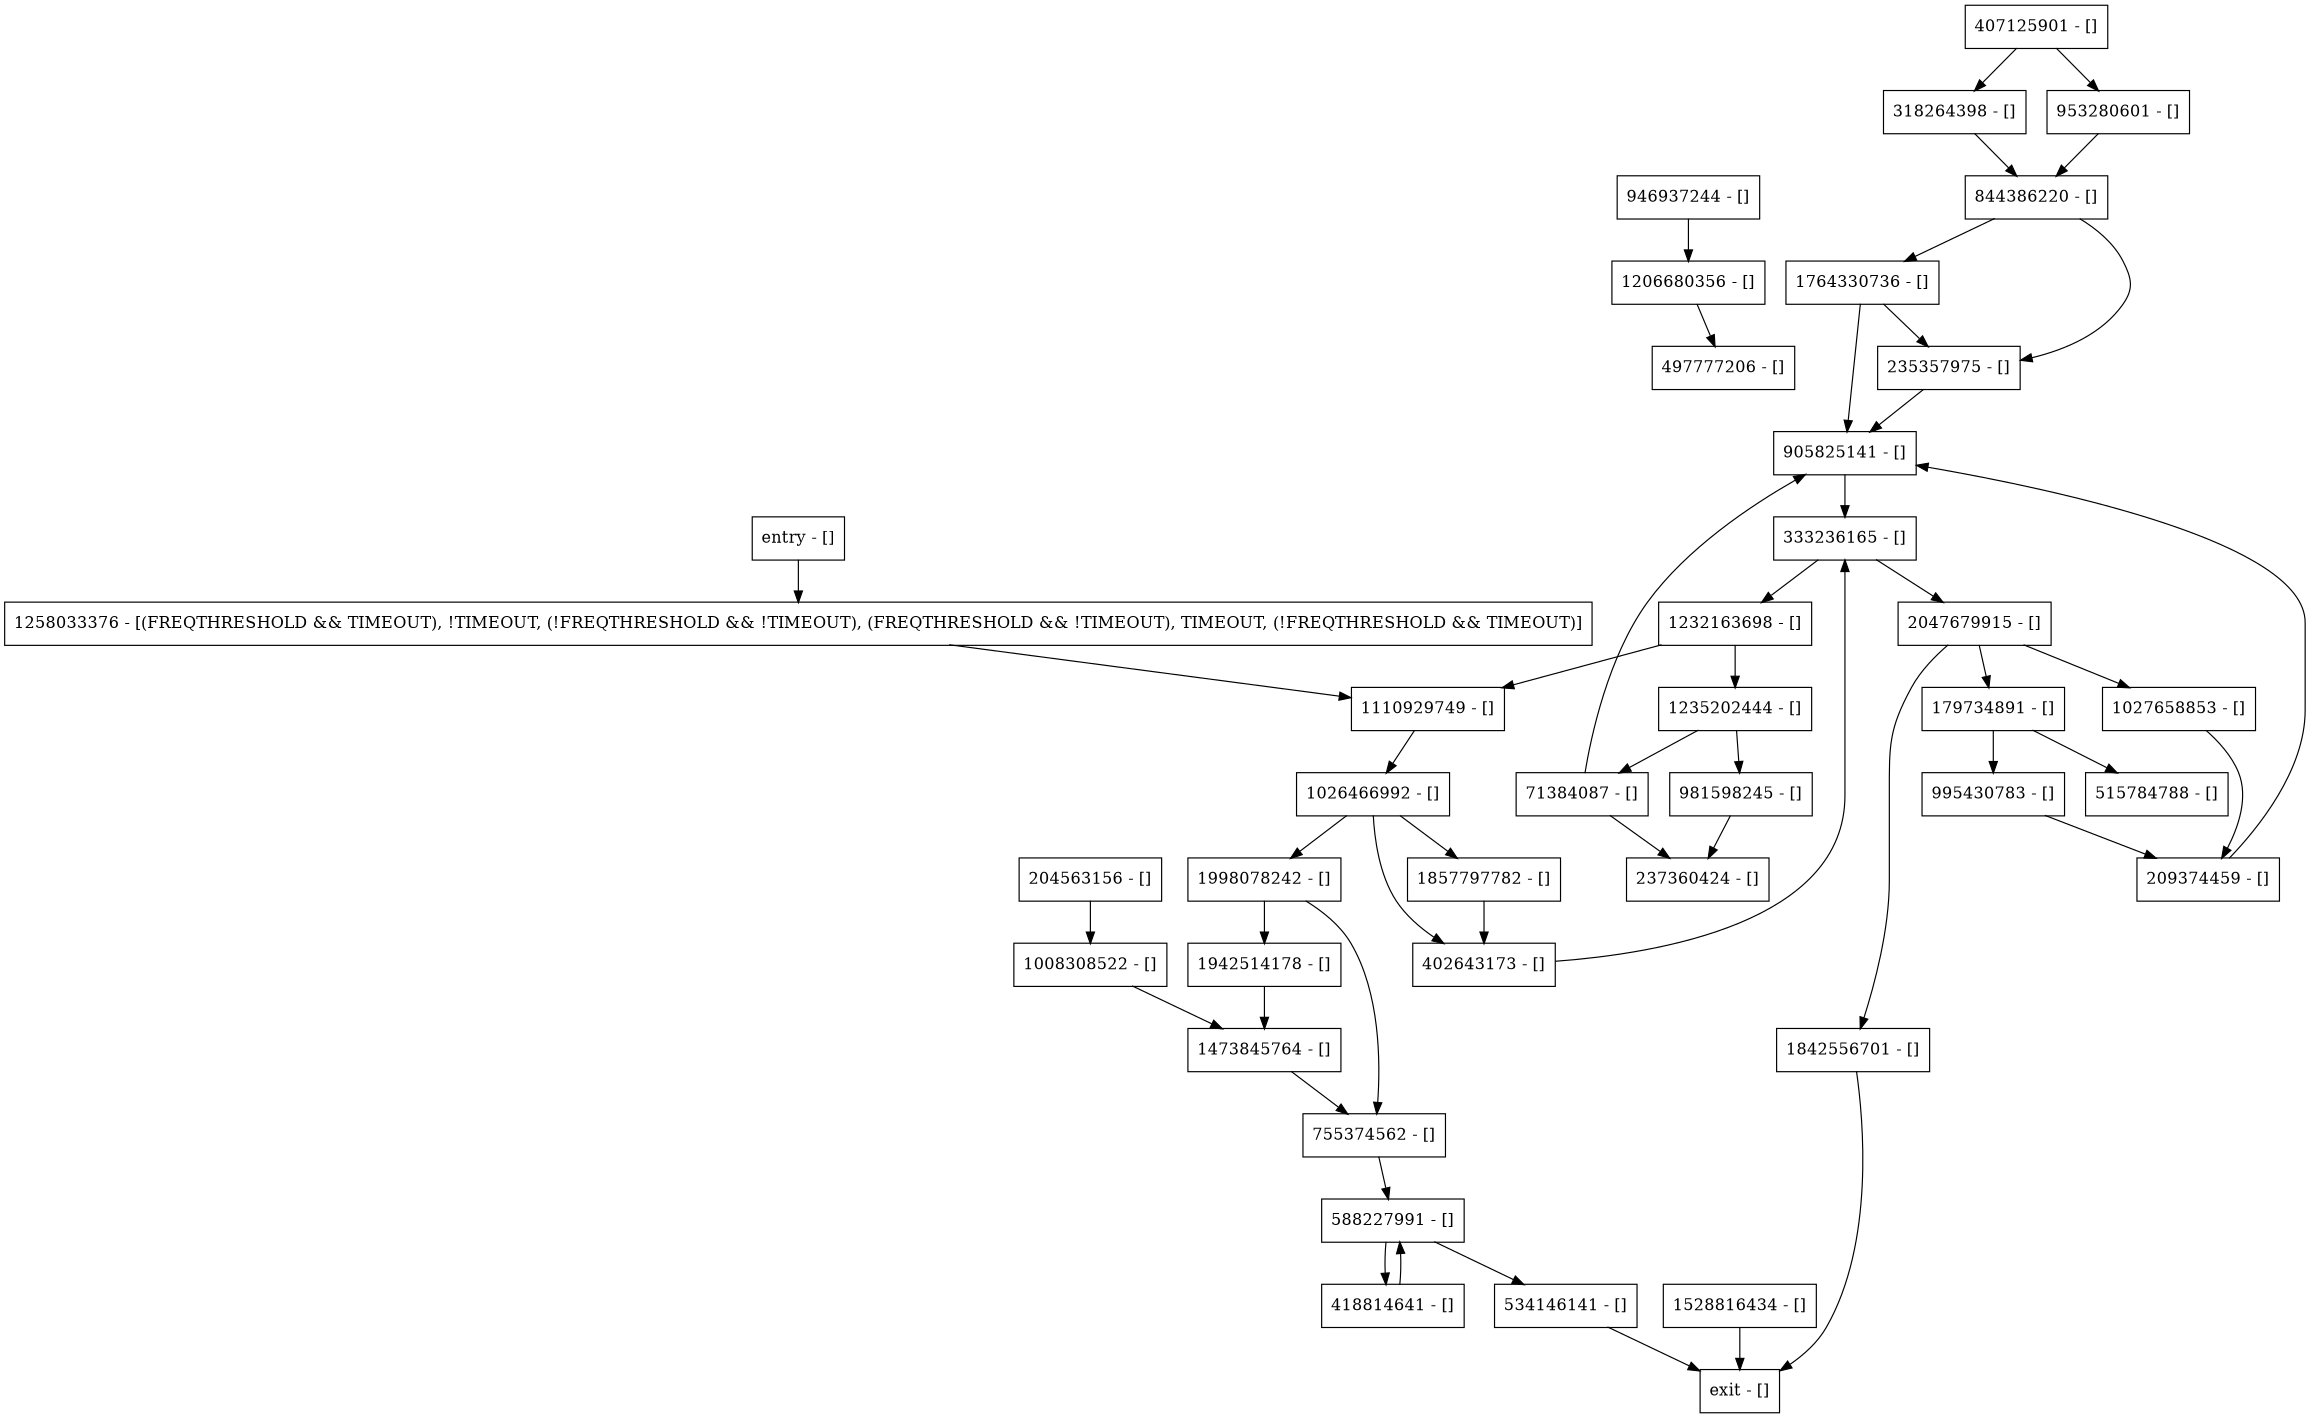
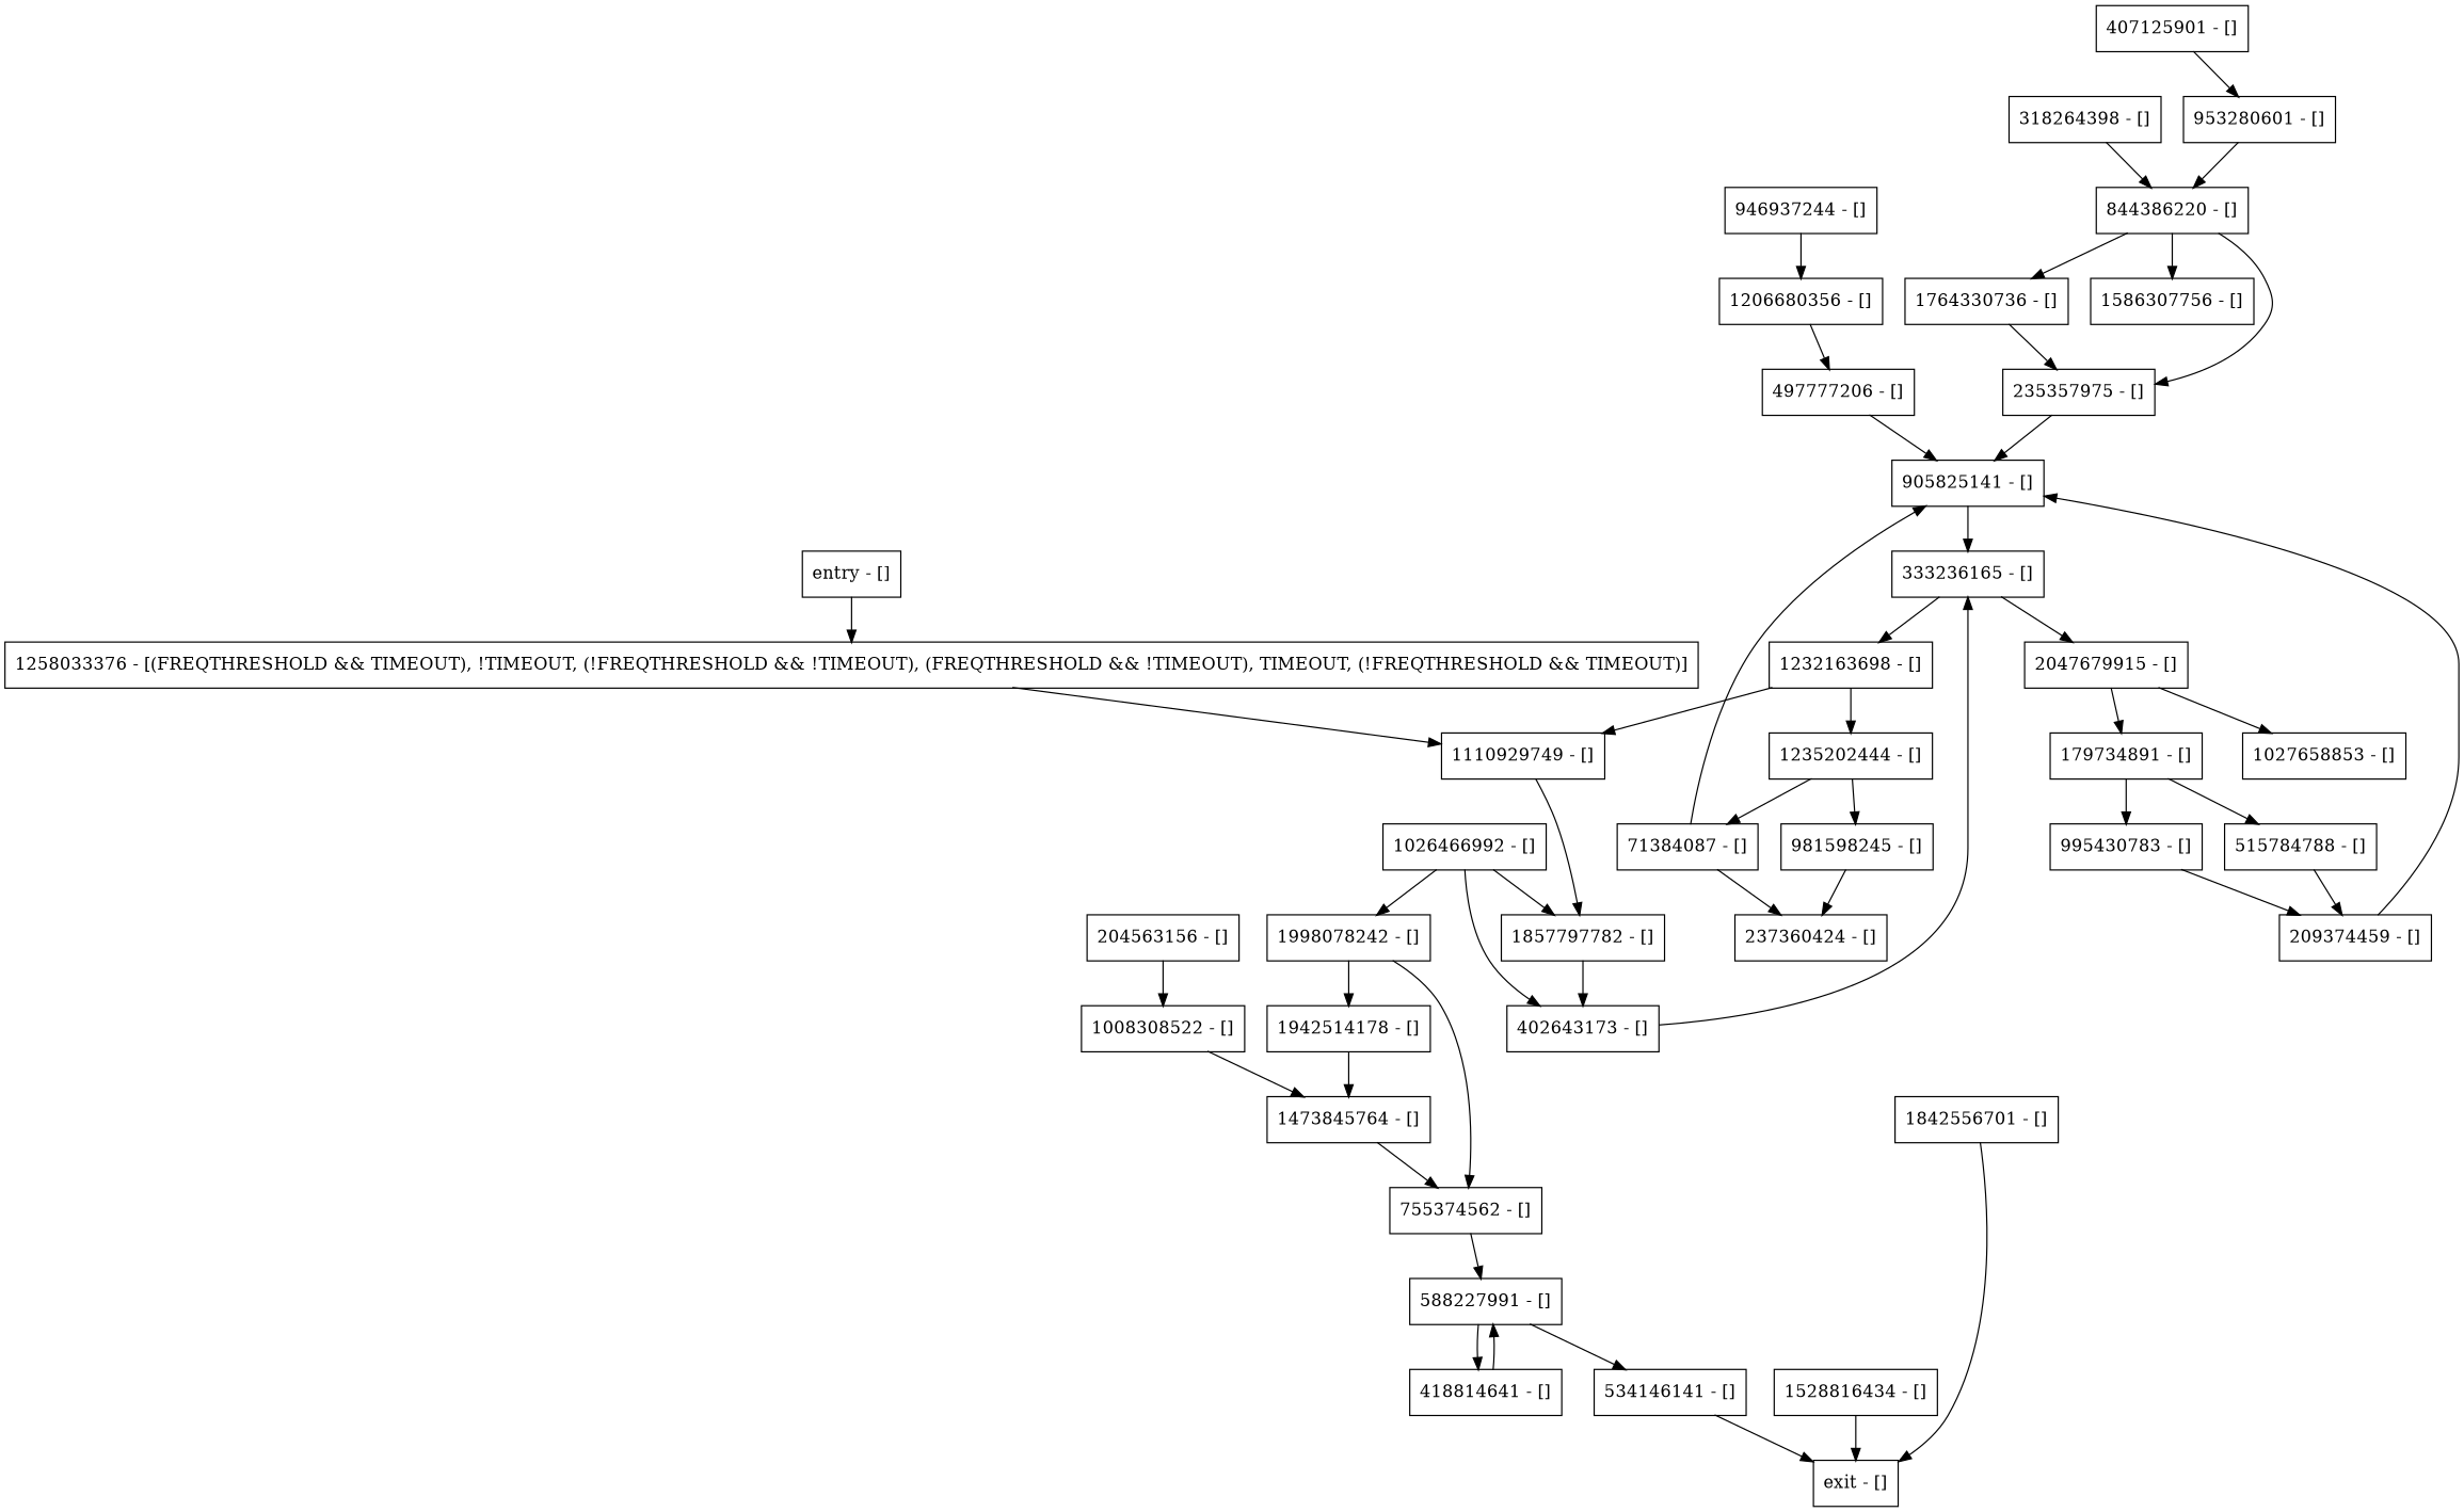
  digraph {
    node [shape=record]
    n1 [label="318264398 - []"]
    n2 [label="844386220 - []"]
+   n3 [label="1586307756 - []"]
    n4 [label="235357975 - []"]
    n5 [label="1764330736 - []"]
    n6 [label="1235202444 - []"]
    n7 [label="71384087 - []"]
    n8 [label="981598245 - []"]
    n9 [label="905825141 - []"]
    n10 [label="237360424 - []"]
    n11 [label="946937244 - []"]
    n12 [label="1206680356 - []"]
    n13 [label="497777206 - []"]
    n14 [label="1232163698 - []"]
    n15 [label="1110929749 - []"]
    n16 [label="1026466992 - []"]
    n17 [label="515784788 - []"]
    n18 [label="209374459 - []"]
    n19 [label="407125901 - []"]
    n20 [label="953280601 - []"]
    n21 [label="204563156 - []"]
    n22 [label="1008308522 - []"]
    n23 [label="1473845764 - []"]
    n24 [label="1998078242 - []"]
    n25 [label="755374562 - []"]
    n26 [label="1942514178 - []"]
    n27 [label="588227991 - []"]
    n28 [label="333236165 - []"]
    n29 [label="2047679915 - []"]
    n30 [label="179734891 - []"]
    n31 [label="1842556701 - []"]
    n32 [label="1027658853 - []"]
    n33 [label="418814641 - []"]
    n34 [label="534146141 - []"]
    n35 [label="exit - []"]
    n36 [label="402643173 - []"]
    n37 [label="1528816434 - []"]
    n38 [label="995430783 - []"]
    n39 [label="1258033376 - [(FREQTHRESHOLD && TIMEOUT), !TIMEOUT, (!FREQTHRESHOLD && !TIMEOUT), (FREQTHRESHOLD && !TIMEOUT), TIMEOUT, (!FREQTHRESHOLD && TIMEOUT)]"]
    n40 [label="entry - []"]
    n41 [label="1857797782 - []"]
    n1 -> n2
+   n2 -> n3
    n2 -> n4
    n2 -> n5
    n4 -> n9
    n5 -> n4
    n6 -> n7
    n6 -> n8
    n7 -> n9
    n7 -> n10
    n8 -> n10
    n9 -> n28
    n11 -> n12
    n12 -> n13
-   n5 -> n9
+   n13 -> n9
    n14 -> n6
    n14 -> n15
-   n15 -> n16
+   n15 -> n41
    n16 -> n24
    n16 -> n36
    n16 -> n41
-   n32 -> n18
+   n17 -> n18
    n18 -> n9
-   n19 -> n1
    n19 -> n20
    n20 -> n2
    n21 -> n22
    n22 -> n23
    n23 -> n25
    n24 -> n25
    n24 -> n26
    n25 -> n27
    n26 -> n23
    n27 -> n33
    n27 -> n34
    n28 -> n14
    n28 -> n29
    n29 -> n30
-   n29 -> n31
    n29 -> n32
    n30 -> n17
    n30 -> n38
    n31 -> n35
    n33 -> n27
    n34 -> n35
    n36 -> n28
    n37 -> n35
    n38 -> n18
    n39 -> n15
    n40 -> n39
    n41 -> n36
  }
